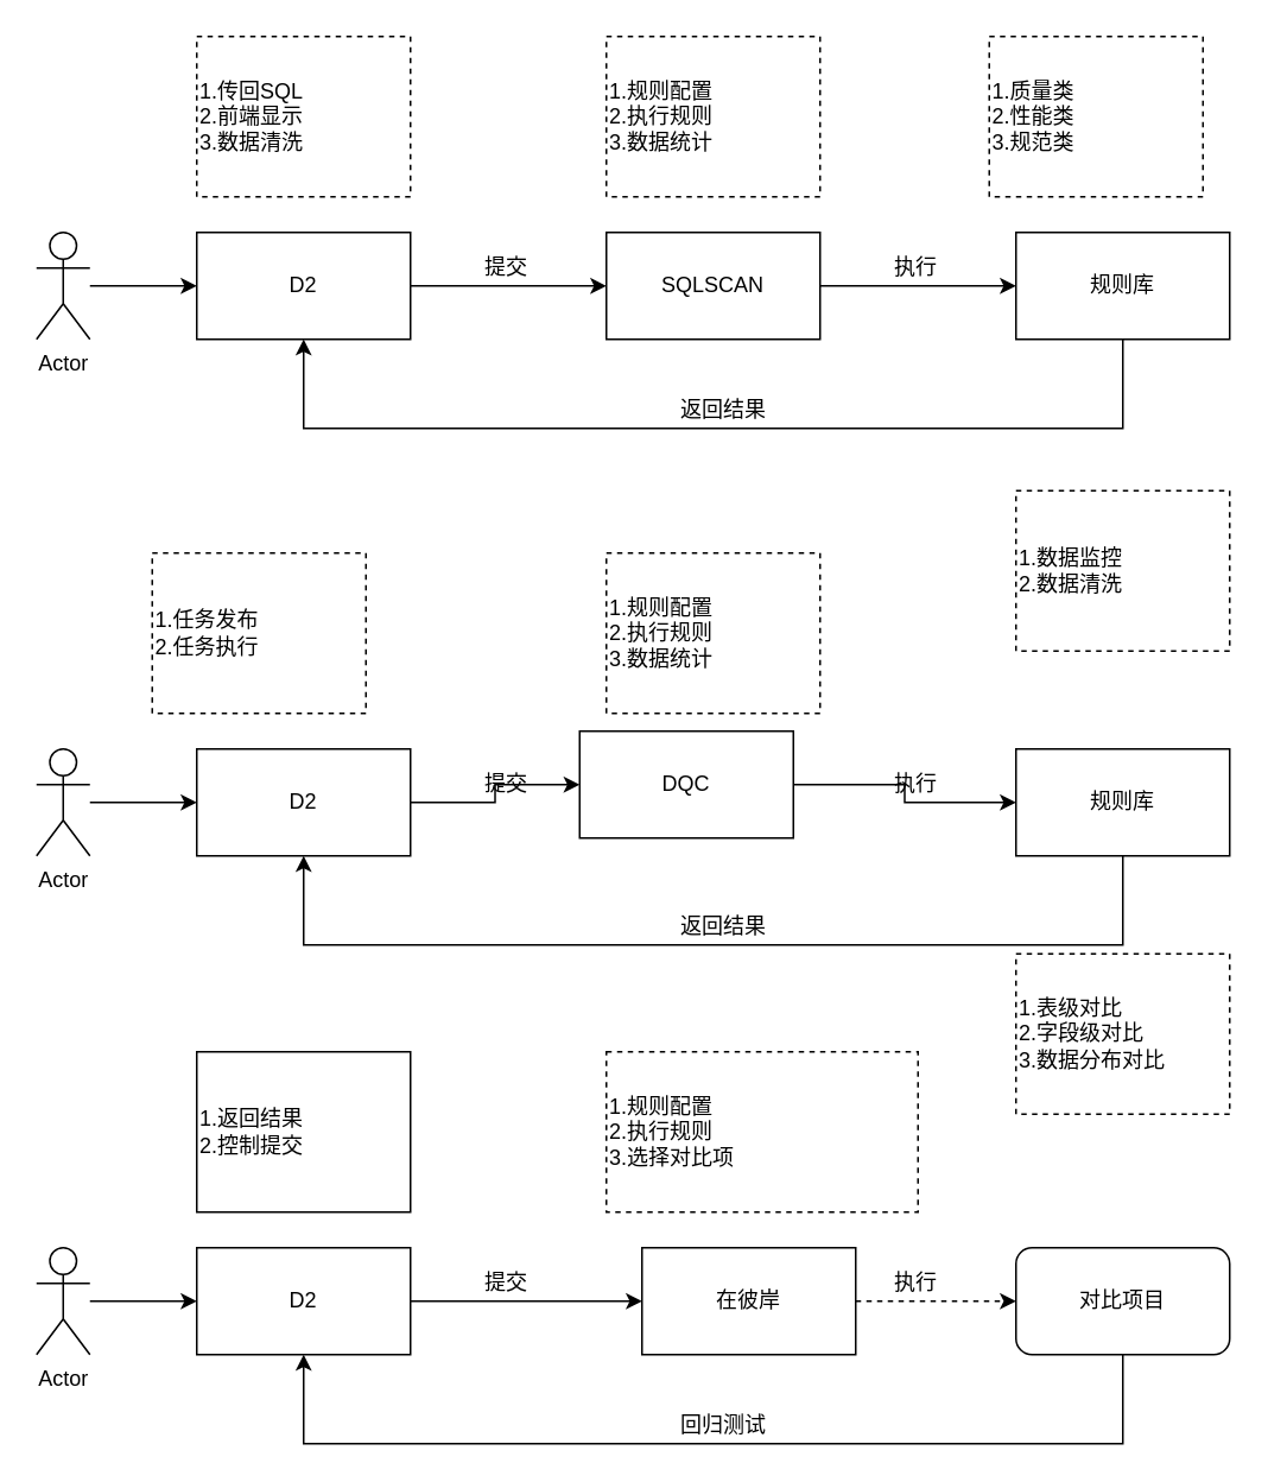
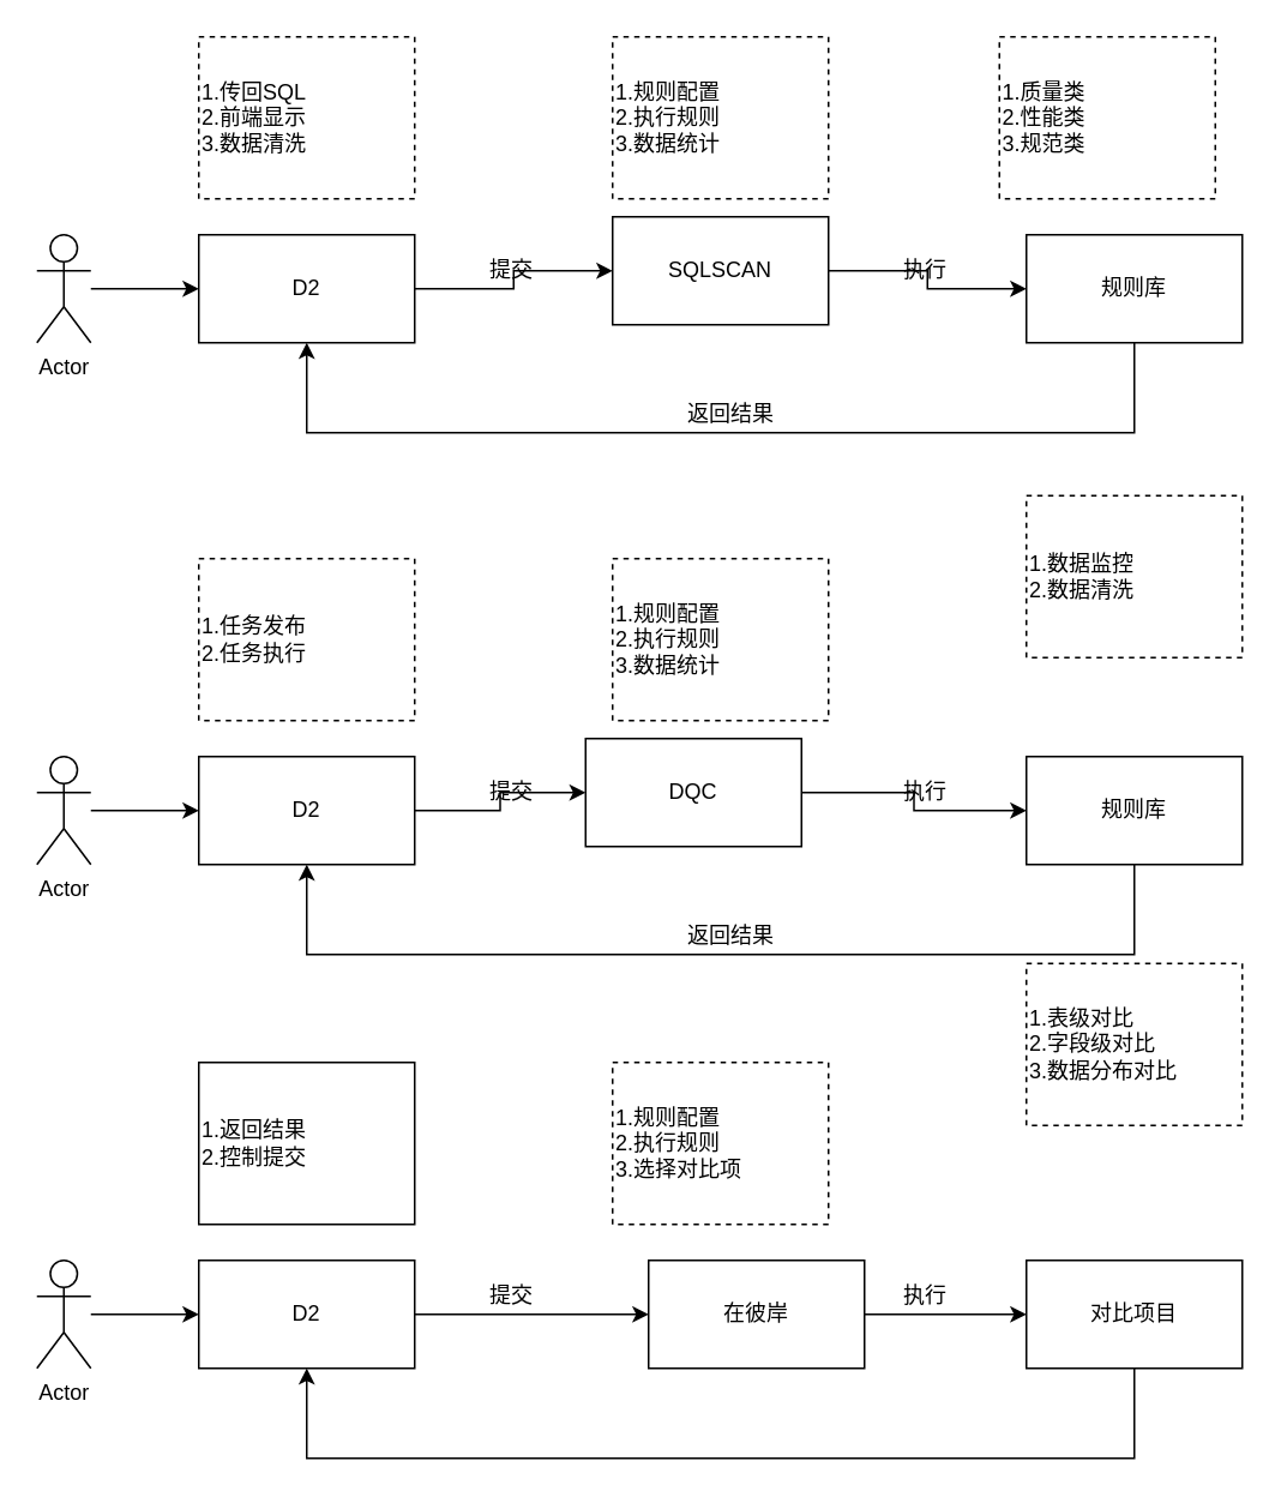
  <mxCell id="0" />
  <mxCell id="1" parent="0" />
  <mxCell id="2" style="edgeStyle=orthogonalEdgeStyle;rounded=0;orthogonalLoop=1;jettySize=auto;html=1;entryX=0;entryY=0.5;entryDx=0;entryDy=0;" edge="1" parent="1" source="3" target="7"><mxGeometry relative="1" as="geometry" /></mxCell>
  <mxCell id="3" value="D2" style="rounded=0;whiteSpace=wrap;html=1;" vertex="1" parent="1"><mxGeometry x="110" y="130" width="120" height="60" as="geometry" /></mxCell>
  <mxCell id="4" style="edgeStyle=orthogonalEdgeStyle;rounded=0;orthogonalLoop=1;jettySize=auto;html=1;entryX=0;entryY=0.5;entryDx=0;entryDy=0;" edge="1" parent="1" source="5" target="3"><mxGeometry relative="1" as="geometry" /></mxCell>
  <mxCell id="5" value="Actor" style="shape=umlActor;verticalLabelPosition=bottom;labelBackgroundColor=#ffffff;verticalAlign=top;html=1;outlineConnect=0;" vertex="1" parent="1"><mxGeometry x="20" y="130" width="30" height="60" as="geometry" /></mxCell>
  <mxCell id="6" style="edgeStyle=orthogonalEdgeStyle;rounded=0;orthogonalLoop=1;jettySize=auto;html=1;entryX=0;entryY=0.5;entryDx=0;entryDy=0;" edge="1" parent="1" source="7" target="9"><mxGeometry relative="1" as="geometry" /></mxCell>
- <mxCell id="7" value="SQLSCAN" style="rounded=0;whiteSpace=wrap;html=1;" vertex="1" parent="1"><mxGeometry x="340" y="130" width="120" height="60" as="geometry" /></mxCell>
+ <mxCell id="7" value="SQLSCAN" style="rounded=0;whiteSpace=wrap;html=1;" vertex="1" parent="1"><mxGeometry x="340" y="120" width="120" height="60" as="geometry" /></mxCell>
  <mxCell id="8" style="edgeStyle=orthogonalEdgeStyle;rounded=0;orthogonalLoop=1;jettySize=auto;html=1;entryX=0.5;entryY=1;entryDx=0;entryDy=0;" edge="1" parent="1" source="9" target="3"><mxGeometry relative="1" as="geometry"><Array as="points"><mxPoint x="630" y="240" /><mxPoint x="170" y="240" /></Array></mxGeometry></mxCell>
  <mxCell id="9" value="规则库" style="rounded=0;whiteSpace=wrap;html=1;" vertex="1" parent="1"><mxGeometry x="570" y="130" width="120" height="60" as="geometry" /></mxCell>
  <mxCell id="10" value="1.传回SQL&lt;br&gt;2.前端显示&lt;br&gt;3.数据清洗" style="rounded=0;whiteSpace=wrap;html=1;dashed=1;align=left;" vertex="1" parent="1"><mxGeometry x="110" y="20" width="120" height="90" as="geometry" /></mxCell>
  <mxCell id="11" value="1.规则配置&lt;br&gt;2.执行规则&lt;br&gt;3.数据统计" style="rounded=0;whiteSpace=wrap;html=1;dashed=1;align=left;" vertex="1" parent="1"><mxGeometry x="340" y="20" width="120" height="90" as="geometry" /></mxCell>
  <mxCell id="12" value="1.质量类&lt;br&gt;2.性能类&lt;br&gt;3.规范类" style="rounded=0;whiteSpace=wrap;html=1;dashed=1;align=left;" vertex="1" parent="1"><mxGeometry x="555" y="20" width="120" height="90" as="geometry" /></mxCell>
  <mxCell id="13" value="提交" style="text;html=1;strokeColor=none;fillColor=none;align=left;verticalAlign=middle;whiteSpace=wrap;rounded=0;dashed=1;" vertex="1" parent="1"><mxGeometry x="270" y="140" width="40" height="20" as="geometry" /></mxCell>
  <mxCell id="14" value="执行" style="text;html=1;strokeColor=none;fillColor=none;align=left;verticalAlign=middle;whiteSpace=wrap;rounded=0;dashed=1;" vertex="1" parent="1"><mxGeometry x="500" y="140" width="40" height="20" as="geometry" /></mxCell>
  <mxCell id="15" value="返回结果" style="text;html=1;strokeColor=none;fillColor=none;align=left;verticalAlign=middle;whiteSpace=wrap;rounded=0;dashed=1;" vertex="1" parent="1"><mxGeometry x="380" y="220" width="70" height="20" as="geometry" /></mxCell>
  <mxCell id="16" style="edgeStyle=orthogonalEdgeStyle;rounded=0;orthogonalLoop=1;jettySize=auto;html=1;entryX=0;entryY=0.5;entryDx=0;entryDy=0;" edge="1" parent="1" source="17" target="21"><mxGeometry relative="1" as="geometry" /></mxCell>
  <mxCell id="17" value="D2" style="rounded=0;whiteSpace=wrap;html=1;" vertex="1" parent="1"><mxGeometry x="110" y="420" width="120" height="60" as="geometry" /></mxCell>
  <mxCell id="18" style="edgeStyle=orthogonalEdgeStyle;rounded=0;orthogonalLoop=1;jettySize=auto;html=1;entryX=0;entryY=0.5;entryDx=0;entryDy=0;" edge="1" parent="1" source="19" target="17"><mxGeometry relative="1" as="geometry" /></mxCell>
  <mxCell id="19" value="Actor" style="shape=umlActor;verticalLabelPosition=bottom;labelBackgroundColor=#ffffff;verticalAlign=top;html=1;outlineConnect=0;" vertex="1" parent="1"><mxGeometry x="20" y="420" width="30" height="60" as="geometry" /></mxCell>
  <mxCell id="20" style="edgeStyle=orthogonalEdgeStyle;rounded=0;orthogonalLoop=1;jettySize=auto;html=1;entryX=0;entryY=0.5;entryDx=0;entryDy=0;" edge="1" parent="1" source="21" target="23"><mxGeometry relative="1" as="geometry" /></mxCell>
  <mxCell id="21" value="DQC" style="rounded=0;whiteSpace=wrap;html=1;" vertex="1" parent="1"><mxGeometry x="325" y="410" width="120" height="60" as="geometry" /></mxCell>
  <mxCell id="22" style="edgeStyle=orthogonalEdgeStyle;rounded=0;orthogonalLoop=1;jettySize=auto;html=1;entryX=0.5;entryY=1;entryDx=0;entryDy=0;" edge="1" parent="1" source="23" target="17"><mxGeometry relative="1" as="geometry"><Array as="points"><mxPoint x="630" y="530" /><mxPoint x="170" y="530" /></Array></mxGeometry></mxCell>
  <mxCell id="23" value="规则库" style="rounded=0;whiteSpace=wrap;html=1;" vertex="1" parent="1"><mxGeometry x="570" y="420" width="120" height="60" as="geometry" /></mxCell>
- <mxCell id="24" value="1.任务发布&lt;br&gt;2.任务执行" style="rounded=0;whiteSpace=wrap;html=1;dashed=1;align=left;" vertex="1" parent="1"><mxGeometry x="85" y="310" width="120" height="90" as="geometry" /></mxCell>
+ <mxCell id="24" value="1.任务发布&lt;br&gt;2.任务执行" style="rounded=0;whiteSpace=wrap;html=1;dashed=1;align=left;" vertex="1" parent="1"><mxGeometry x="110" y="310" width="120" height="90" as="geometry" /></mxCell>
  <mxCell id="25" value="1.规则配置&lt;br&gt;2.执行规则&lt;br&gt;3.数据统计" style="rounded=0;whiteSpace=wrap;html=1;dashed=1;align=left;" vertex="1" parent="1"><mxGeometry x="340" y="310" width="120" height="90" as="geometry" /></mxCell>
  <mxCell id="26" value="1.数据监控&lt;br&gt;2.数据清洗" style="rounded=0;whiteSpace=wrap;html=1;dashed=1;align=left;" vertex="1" parent="1"><mxGeometry x="570" y="275" width="120" height="90" as="geometry" /></mxCell>
  <mxCell id="27" value="提交" style="text;html=1;strokeColor=none;fillColor=none;align=left;verticalAlign=middle;whiteSpace=wrap;rounded=0;dashed=1;" vertex="1" parent="1"><mxGeometry x="270" y="430" width="40" height="20" as="geometry" /></mxCell>
  <mxCell id="28" value="执行" style="text;html=1;strokeColor=none;fillColor=none;align=left;verticalAlign=middle;whiteSpace=wrap;rounded=0;dashed=1;" vertex="1" parent="1"><mxGeometry x="500" y="430" width="40" height="20" as="geometry" /></mxCell>
  <mxCell id="29" value="返回结果" style="text;html=1;strokeColor=none;fillColor=none;align=left;verticalAlign=middle;whiteSpace=wrap;rounded=0;dashed=1;" vertex="1" parent="1"><mxGeometry x="380" y="510" width="70" height="20" as="geometry" /></mxCell>
  <mxCell id="30" style="edgeStyle=orthogonalEdgeStyle;rounded=0;orthogonalLoop=1;jettySize=auto;html=1;entryX=0;entryY=0.5;entryDx=0;entryDy=0;" edge="1" parent="1" source="31" target="35"><mxGeometry relative="1" as="geometry" /></mxCell>
  <mxCell id="31" value="D2" style="rounded=0;whiteSpace=wrap;html=1;" vertex="1" parent="1"><mxGeometry x="110" y="700" width="120" height="60" as="geometry" /></mxCell>
  <mxCell id="32" style="edgeStyle=orthogonalEdgeStyle;rounded=0;orthogonalLoop=1;jettySize=auto;html=1;entryX=0;entryY=0.5;entryDx=0;entryDy=0;" edge="1" parent="1" source="33" target="31"><mxGeometry relative="1" as="geometry" /></mxCell>
  <mxCell id="33" value="Actor" style="shape=umlActor;verticalLabelPosition=bottom;labelBackgroundColor=#ffffff;verticalAlign=top;html=1;outlineConnect=0;" vertex="1" parent="1"><mxGeometry x="20" y="700" width="30" height="60" as="geometry" /></mxCell>
- <mxCell id="34" style="edgeStyle=orthogonalEdgeStyle;rounded=0;orthogonalLoop=1;jettySize=auto;html=1;entryX=0;entryY=0.5;entryDx=0;entryDy=0;dashed=1;" edge="1" parent="1" source="35" target="37"><mxGeometry relative="1" as="geometry" /></mxCell>
+ <mxCell id="34" style="edgeStyle=orthogonalEdgeStyle;rounded=0;orthogonalLoop=1;jettySize=auto;html=1;entryX=0;entryY=0.5;entryDx=0;entryDy=0;" edge="1" parent="1" source="35" target="37"><mxGeometry relative="1" as="geometry" /></mxCell>
  <mxCell id="35" value="在彼岸" style="rounded=0;whiteSpace=wrap;html=1;" vertex="1" parent="1"><mxGeometry x="360" y="700" width="120" height="60" as="geometry" /></mxCell>
  <mxCell id="36" style="edgeStyle=orthogonalEdgeStyle;rounded=0;orthogonalLoop=1;jettySize=auto;html=1;entryX=0.5;entryY=1;entryDx=0;entryDy=0;" edge="1" parent="1" source="37" target="31"><mxGeometry relative="1" as="geometry"><Array as="points"><mxPoint x="630" y="810" /><mxPoint x="170" y="810" /></Array></mxGeometry></mxCell>
- <mxCell id="37" value="对比项目" style="whiteSpace=wrap;html=1;rounded=1;" vertex="1" parent="1"><mxGeometry x="570" y="700" width="120" height="60" as="geometry" /></mxCell>
+ <mxCell id="37" value="对比项目" style="rounded=0;whiteSpace=wrap;html=1;" vertex="1" parent="1"><mxGeometry x="570" y="700" width="120" height="60" as="geometry" /></mxCell>
  <mxCell id="38" value="1.返回结果&lt;br&gt;2.控制提交" style="rounded=0;whiteSpace=wrap;html=1;dashed=0;align=left;" vertex="1" parent="1"><mxGeometry x="110" y="590" width="120" height="90" as="geometry" /></mxCell>
- <mxCell id="39" value="1.规则配置&lt;br&gt;2.执行规则&lt;br&gt;3.选择对比项" style="rounded=0;whiteSpace=wrap;html=1;dashed=1;align=left;" vertex="1" parent="1"><mxGeometry x="340" y="590" width="175" height="90" as="geometry" /></mxCell>
+ <mxCell id="39" value="1.规则配置&lt;br&gt;2.执行规则&lt;br&gt;3.选择对比项" style="rounded=0;whiteSpace=wrap;html=1;dashed=1;align=left;" vertex="1" parent="1"><mxGeometry x="340" y="590" width="120" height="90" as="geometry" /></mxCell>
  <mxCell id="40" value="1.表级对比&lt;br&gt;2.字段级对比&lt;br&gt;3.数据分布对比" style="rounded=0;whiteSpace=wrap;html=1;dashed=1;align=left;" vertex="1" parent="1"><mxGeometry x="570" y="535" width="120" height="90" as="geometry" /></mxCell>
  <mxCell id="41" value="提交" style="text;html=1;strokeColor=none;fillColor=none;align=left;verticalAlign=middle;whiteSpace=wrap;rounded=0;dashed=1;" vertex="1" parent="1"><mxGeometry x="270" y="710" width="40" height="20" as="geometry" /></mxCell>
  <mxCell id="42" value="执行" style="text;html=1;strokeColor=none;fillColor=none;align=left;verticalAlign=middle;whiteSpace=wrap;rounded=0;dashed=1;" vertex="1" parent="1"><mxGeometry x="500" y="710" width="40" height="20" as="geometry" /></mxCell>
- <mxCell id="43" value="回归测试" style="text;html=1;strokeColor=none;fillColor=none;align=left;verticalAlign=middle;whiteSpace=wrap;rounded=0;dashed=1;" vertex="1" parent="1"><mxGeometry x="380" y="790" width="70" height="20" as="geometry" /></mxCell>
